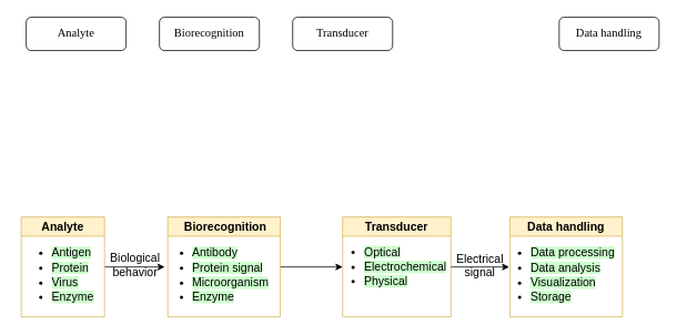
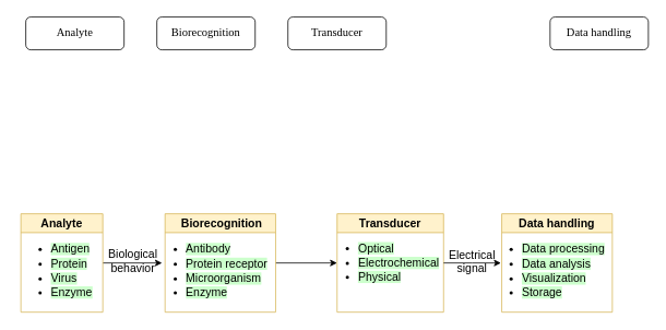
  <mxCell id="0" />
  <mxCell id="1" parent="0" />
  <mxCell id="2" value="Analyte" style="rounded=1;whiteSpace=wrap;html=1;fontSize=14;glass=0;strokeWidth=1;shadow=0;fontFamily=Times New Roman;" parent="1" vertex="1"><mxGeometry x="31" y="20" width="120" height="40" as="geometry" /></mxCell>
  <mxCell id="3" value="Biorecognition" style="rounded=1;whiteSpace=wrap;html=1;fontSize=14;glass=0;strokeWidth=1;shadow=0;fontFamily=Times New Roman;" vertex="1" parent="1"><mxGeometry x="191" y="20" width="120" height="40" as="geometry" /></mxCell>
  <mxCell id="4" value="Transducer" style="rounded=1;whiteSpace=wrap;html=1;fontSize=14;glass=0;strokeWidth=1;shadow=0;fontFamily=Times New Roman;" vertex="1" parent="1"><mxGeometry x="351" y="20" width="120" height="40" as="geometry" /></mxCell>
  <mxCell id="5" value="Data handling" style="rounded=1;whiteSpace=wrap;html=1;fontSize=14;glass=0;strokeWidth=1;shadow=0;fontFamily=Times New Roman;" vertex="1" parent="1"><mxGeometry x="671" y="20" width="120" height="40" as="geometry" /></mxCell>
  <mxCell id="6" style="edgeStyle=orthogonalEdgeStyle;rounded=0;orthogonalLoop=1;jettySize=auto;html=1;exitX=1;exitY=0.5;exitDx=0;exitDy=0;entryX=0.133;entryY=0.4;entryDx=0;entryDy=0;entryPerimeter=0;fontFamily=Times New Roman;fontSize=14;" edge="1" parent="1" source="7" target="11"><mxGeometry relative="1" as="geometry" /></mxCell>
  <mxCell id="7" value="Analyte" style="swimlane;fontFamily=Helvetica;fontSize=14;fillColor=#fff2cc;strokeColor=#d6b656;" vertex="1" parent="1"><mxGeometry x="25" y="260" width="100" height="120" as="geometry"><mxRectangle x="290" y="260" width="140" height="23" as="alternateBounds" /></mxGeometry></mxCell>
  <mxCell id="8" value="&lt;ul&gt;&lt;li&gt;&lt;span style=&quot;background-color: rgb(204 , 255 , 204)&quot;&gt;&lt;font face=&quot;Helvetica&quot;&gt;Antigen&lt;/font&gt;&lt;/span&gt;&lt;/li&gt;&lt;li&gt;&lt;span style=&quot;background-color: rgb(204 , 255 , 204)&quot;&gt;&lt;font face=&quot;Helvetica&quot;&gt;Protein&lt;/font&gt;&lt;/span&gt;&lt;/li&gt;&lt;li&gt;&lt;span style=&quot;background-color: rgb(204 , 255 , 204)&quot;&gt;&lt;font face=&quot;Helvetica&quot;&gt;Virus&lt;/font&gt;&lt;/span&gt;&lt;/li&gt;&lt;li&gt;&lt;span style=&quot;background-color: rgb(204 , 255 , 204)&quot;&gt;&lt;font face=&quot;Helvetica&quot;&gt;Enzyme&lt;/font&gt;&lt;/span&gt;&lt;/li&gt;&lt;/ul&gt;" style="text;html=1;align=left;verticalAlign=middle;resizable=0;points=[];autosize=0;strokeColor=none;fontSize=14;fontFamily=Times New Roman;" vertex="1" parent="7"><mxGeometry x="-5" y="20" width="100" height="100" as="geometry" /></mxCell>
  <mxCell id="9" value="" style="edgeStyle=orthogonalEdgeStyle;rounded=0;orthogonalLoop=1;jettySize=auto;html=1;fontFamily=Times New Roman;fontSize=14;entryX=0.133;entryY=0.5;entryDx=0;entryDy=0;entryPerimeter=0;" edge="1" parent="1" source="10" target="13"><mxGeometry relative="1" as="geometry" /></mxCell>
  <mxCell id="10" value=" Biorecognition" style="swimlane;fontFamily=Helvetica;fontSize=14;fillColor=#fff2cc;strokeColor=#d6b656;" vertex="1" parent="1"><mxGeometry x="201" y="260" width="135" height="120" as="geometry"><mxRectangle x="290" y="260" width="140" height="23" as="alternateBounds" /></mxGeometry></mxCell>
- <mxCell id="11" value="&lt;ul&gt;&lt;li style=&quot;text-align: justify&quot;&gt;&lt;span style=&quot;background-color: rgb(204 , 255 , 204)&quot;&gt;&lt;font face=&quot;Helvetica&quot;&gt;Antibody&lt;/font&gt;&lt;/span&gt;&lt;/li&gt;&lt;li style=&quot;text-align: justify&quot;&gt;&lt;span style=&quot;background-color: rgb(204 , 255 , 204)&quot;&gt;&lt;font face=&quot;Helvetica&quot;&gt;Protein signal&lt;/font&gt;&lt;/span&gt;&lt;/li&gt;&lt;li style=&quot;text-align: justify&quot;&gt;&lt;span style=&quot;background-color: rgb(204 , 255 , 204)&quot;&gt;&lt;font face=&quot;Helvetica&quot;&gt;Microorganism&lt;/font&gt;&lt;/span&gt;&lt;/li&gt;&lt;li style=&quot;text-align: justify&quot;&gt;&lt;span style=&quot;background-color: rgb(204 , 255 , 204)&quot;&gt;&lt;font face=&quot;Helvetica&quot;&gt;Enzyme&lt;/font&gt;&lt;/span&gt;&lt;/li&gt;&lt;/ul&gt;" style="text;html=1;align=center;verticalAlign=middle;resizable=0;points=[];autosize=1;strokeColor=none;fontSize=14;fontFamily=Times New Roman;" vertex="1" parent="10"><mxGeometry x="-25" y="20" width="160" height="100" as="geometry" /></mxCell>
+ <mxCell id="11" value="&lt;ul&gt;&lt;li style=&quot;text-align: justify&quot;&gt;&lt;span style=&quot;background-color: rgb(204 , 255 , 204)&quot;&gt;&lt;font face=&quot;Helvetica&quot;&gt;Antibody&lt;/font&gt;&lt;/span&gt;&lt;/li&gt;&lt;li style=&quot;text-align: justify&quot;&gt;&lt;span style=&quot;background-color: rgb(204 , 255 , 204)&quot;&gt;&lt;font face=&quot;Helvetica&quot;&gt;Protein receptor&lt;/font&gt;&lt;/span&gt;&lt;/li&gt;&lt;li style=&quot;text-align: justify&quot;&gt;&lt;span style=&quot;background-color: rgb(204 , 255 , 204)&quot;&gt;&lt;font face=&quot;Helvetica&quot;&gt;Microorganism&lt;/font&gt;&lt;/span&gt;&lt;/li&gt;&lt;li style=&quot;text-align: justify&quot;&gt;&lt;span style=&quot;background-color: rgb(204 , 255 , 204)&quot;&gt;&lt;font face=&quot;Helvetica&quot;&gt;Enzyme&lt;/font&gt;&lt;/span&gt;&lt;/li&gt;&lt;/ul&gt;" style="text;html=1;align=center;verticalAlign=middle;resizable=0;points=[];autosize=1;strokeColor=none;fontSize=14;fontFamily=Times New Roman;" vertex="1" parent="10"><mxGeometry x="-25" y="20" width="160" height="100" as="geometry" /></mxCell>
  <mxCell id="12" value="Transducer" style="swimlane;fontFamily=Helvetica;fontSize=14;fillColor=#fff2cc;strokeColor=#d6b656;" vertex="1" parent="1"><mxGeometry x="411" y="260" width="130" height="120" as="geometry"><mxRectangle x="290" y="260" width="140" height="23" as="alternateBounds" /></mxGeometry></mxCell>
  <mxCell id="13" value="&lt;ul&gt;&lt;li style=&quot;text-align: justify&quot;&gt;&lt;span style=&quot;background-color: rgb(204 , 255 , 204)&quot;&gt;&lt;font face=&quot;Helvetica&quot;&gt;Optical&lt;/font&gt;&lt;/span&gt;&lt;/li&gt;&lt;li style=&quot;text-align: justify&quot;&gt;&lt;span style=&quot;background-color: rgb(204 , 255 , 204)&quot;&gt;&lt;font face=&quot;Helvetica&quot;&gt;Electrochemical&lt;/font&gt;&lt;/span&gt;&lt;/li&gt;&lt;li style=&quot;text-align: justify&quot;&gt;&lt;span style=&quot;background-color: rgb(204 , 255 , 204)&quot;&gt;&lt;font face=&quot;Helvetica&quot;&gt;Physical&lt;/font&gt;&lt;/span&gt;&lt;/li&gt;&lt;/ul&gt;" style="text;html=1;align=center;verticalAlign=middle;resizable=0;points=[];autosize=1;strokeColor=none;fontSize=14;fontFamily=Times New Roman;" vertex="1" parent="12"><mxGeometry x="-20" y="20" width="150" height="80" as="geometry" /></mxCell>
  <mxCell id="14" value="Data handling" style="swimlane;fontFamily=Helvetica;fontSize=14;fillColor=#fff2cc;strokeColor=#d6b656;" vertex="1" parent="1"><mxGeometry x="612" y="260" width="135" height="120" as="geometry"><mxRectangle x="290" y="260" width="140" height="23" as="alternateBounds" /></mxGeometry></mxCell>
  <mxCell id="15" value="&lt;ul&gt;&lt;li style=&quot;text-align: justify&quot;&gt;&lt;span style=&quot;background-color: rgb(204 , 255 , 204)&quot;&gt;&lt;font face=&quot;Helvetica&quot;&gt;Data processing&lt;/font&gt;&lt;/span&gt;&lt;/li&gt;&lt;li style=&quot;text-align: justify&quot;&gt;&lt;span style=&quot;background-color: rgb(204 , 255 , 204)&quot;&gt;&lt;font face=&quot;Helvetica&quot;&gt;Data analysis&lt;/font&gt;&lt;/span&gt;&lt;/li&gt;&lt;li style=&quot;text-align: justify&quot;&gt;&lt;span style=&quot;background-color: rgb(204 , 255 , 204)&quot;&gt;&lt;font face=&quot;Helvetica&quot;&gt;Visualization&lt;/font&gt;&lt;/span&gt;&lt;/li&gt;&lt;li style=&quot;text-align: justify&quot;&gt;&lt;span style=&quot;background-color: rgb(204 , 255 , 204)&quot;&gt;&lt;font face=&quot;Helvetica&quot;&gt;Storage&lt;/font&gt;&lt;/span&gt;&lt;/li&gt;&lt;/ul&gt;" style="text;html=1;align=center;verticalAlign=middle;resizable=0;points=[];autosize=1;strokeColor=none;fontSize=14;fontFamily=Times New Roman;" vertex="1" parent="14"><mxGeometry x="-25" y="20" width="160" height="100" as="geometry" /></mxCell>
  <mxCell id="16" value="Biological&lt;br&gt;behavior" style="text;html=1;strokeColor=none;fillColor=none;align=center;verticalAlign=middle;whiteSpace=wrap;rounded=0;fontFamily=Helvetica;fontSize=14;" vertex="1" parent="1"><mxGeometry x="142" y="307" width="40" height="20" as="geometry" /></mxCell>
  <mxCell id="17" value="Electrical&lt;br&gt;signal" style="text;html=1;strokeColor=none;fillColor=none;align=center;verticalAlign=middle;whiteSpace=wrap;rounded=0;fontFamily=Helvetica;fontSize=14;" vertex="1" parent="1"><mxGeometry x="556" y="308" width="40" height="20" as="geometry" /></mxCell>
  <mxCell id="18" value="" style="edgeStyle=orthogonalEdgeStyle;rounded=0;orthogonalLoop=1;jettySize=auto;html=1;fontFamily=Times New Roman;fontSize=14;" edge="1" parent="1" source="13"><mxGeometry relative="1" as="geometry"><mxPoint x="611" y="320" as="targetPoint" /></mxGeometry></mxCell>
